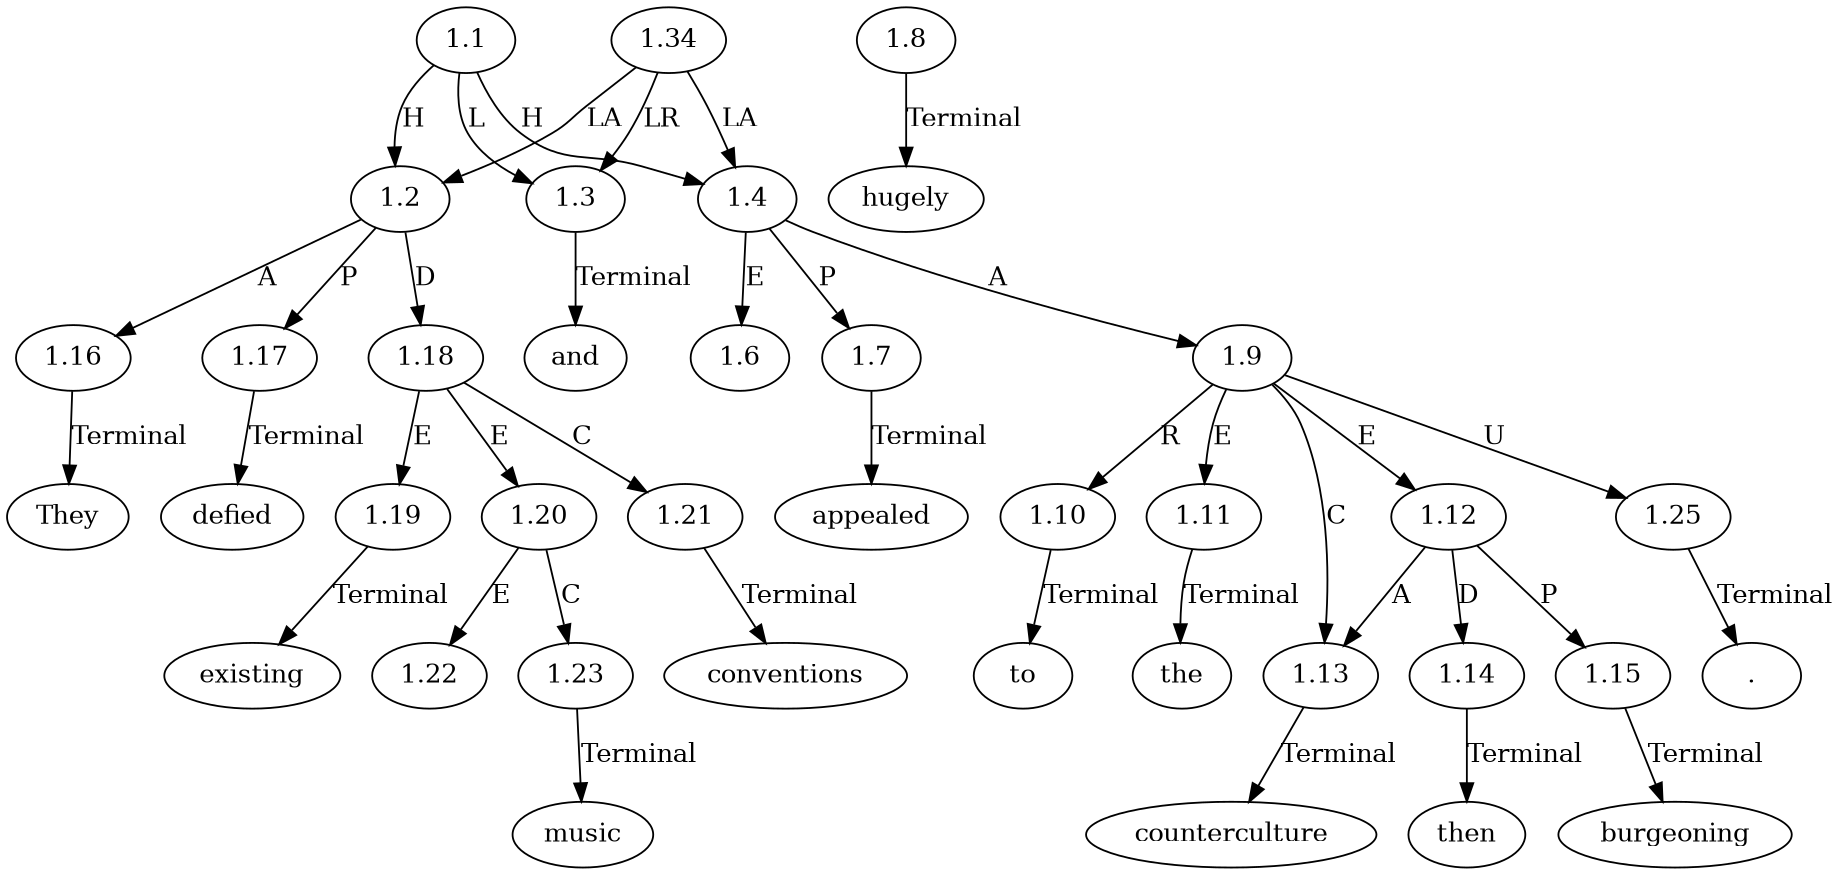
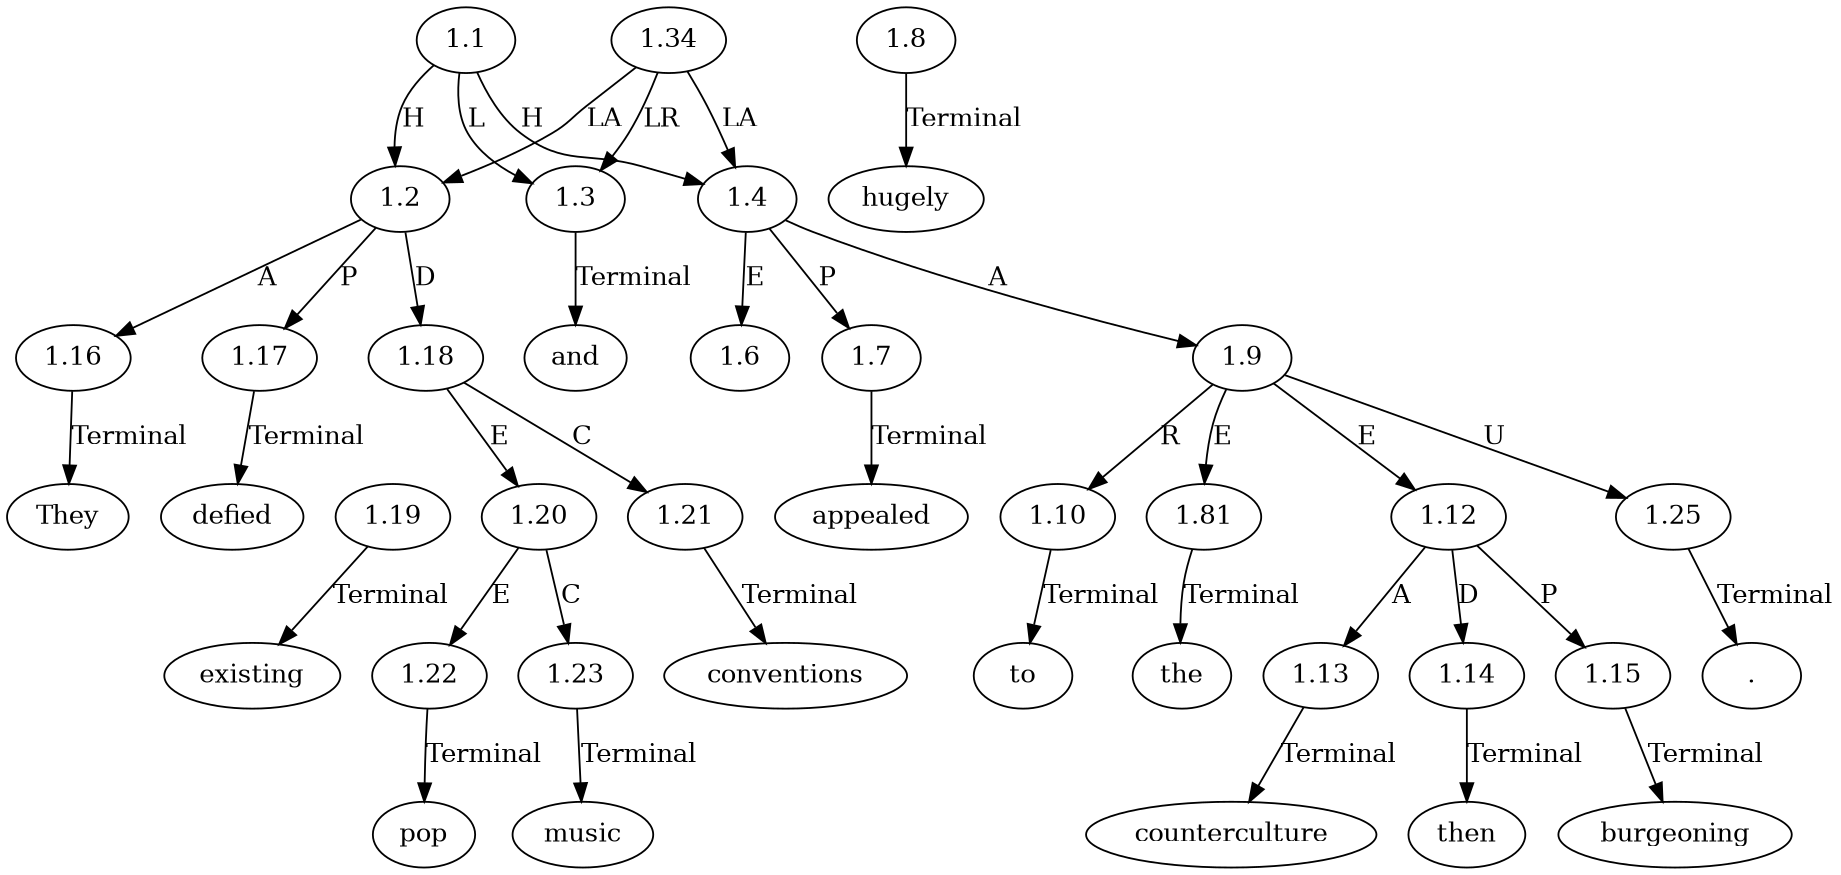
  digraph {
    node [ordering=out]
    edge [ordering=out]
    n1 [label=They]
    n2 [label=to]
    n3 [label=the]
    n4 [label=then]
    n5 [label=burgeoning]
    n6 [label=counterculture]
    n7 [label="."]
    n8 [label=defied]
    n9 [label=existing]
+   n10 [label=pop]
    n11 [label=music]
    n12 [label=conventions]
    n13 [label=and]
    n14 [label=appealed]
    n15 [label=hugely]
    n16 [label=1.1]
    n17 [label=1.2]
    n18 [label=1.3]
    n19 [label=1.4]
    n20 [label=1.16]
    n21 [label=1.17]
    n22 [label=1.18]
    n23 [label=1.6]
    n24 [label=1.7]
    n25 [label=1.9]
    n26 [label=1.19]
    n27 [label=1.20]
    n28 [label=1.21]
    n29 [label=1.8]
    n30 [label=1.10]
-   n31 [label=1.11]
+   n31 [label=1.81]
    n32 [label=1.12]
    n33 [label=1.13]
    n34 [label=1.25]
    n35 [label=1.14]
    n36 [label=1.15]
    n37 [label=1.22]
    n38 [label=1.23]
    n39 [label=1.34]
    n16 -> n17 [label=H]
    n16 -> n18 [label=L]
    n16 -> n19 [label=H]
    n17 -> n20 [label=A]
    n17 -> n21 [label=P]
    n17 -> n22 [label=D]
    n18 -> n13 [label=Terminal]
    n19 -> n23 [label=E]
    n19 -> n24 [label=P]
    n19 -> n25 [label=A]
    n20 -> n1 [label=Terminal]
    n21 -> n8 [label=Terminal]
-   n22 -> n26 [label=E]
    n22 -> n27 [label=E]
    n22 -> n28 [label=C]
    n24 -> n14 [label=Terminal]
    n25 -> n30 [label=R]
    n25 -> n31 [label=E]
    n25 -> n32 [label=E]
-   n25 -> n33 [label=C]
    n25 -> n34 [label=U]
    n26 -> n9 [label=Terminal]
    n27 -> n37 [label=E]
    n27 -> n38 [label=C]
    n28 -> n12 [label=Terminal]
    n29 -> n15 [label=Terminal]
    n30 -> n2 [label=Terminal]
    n31 -> n3 [label=Terminal]
    n32 -> n33 [label=A]
    n32 -> n35 [label=D]
    n32 -> n36 [label=P]
    n33 -> n6 [label=Terminal]
    n34 -> n7 [label=Terminal]
    n35 -> n4 [label=Terminal]
    n36 -> n5 [label=Terminal]
+   n37 -> n10 [label=Terminal]
    n38 -> n11 [label=Terminal]
    n39 -> n17 [label=LA]
    n39 -> n18 [label=LR]
    n39 -> n19 [label=LA]
  }
